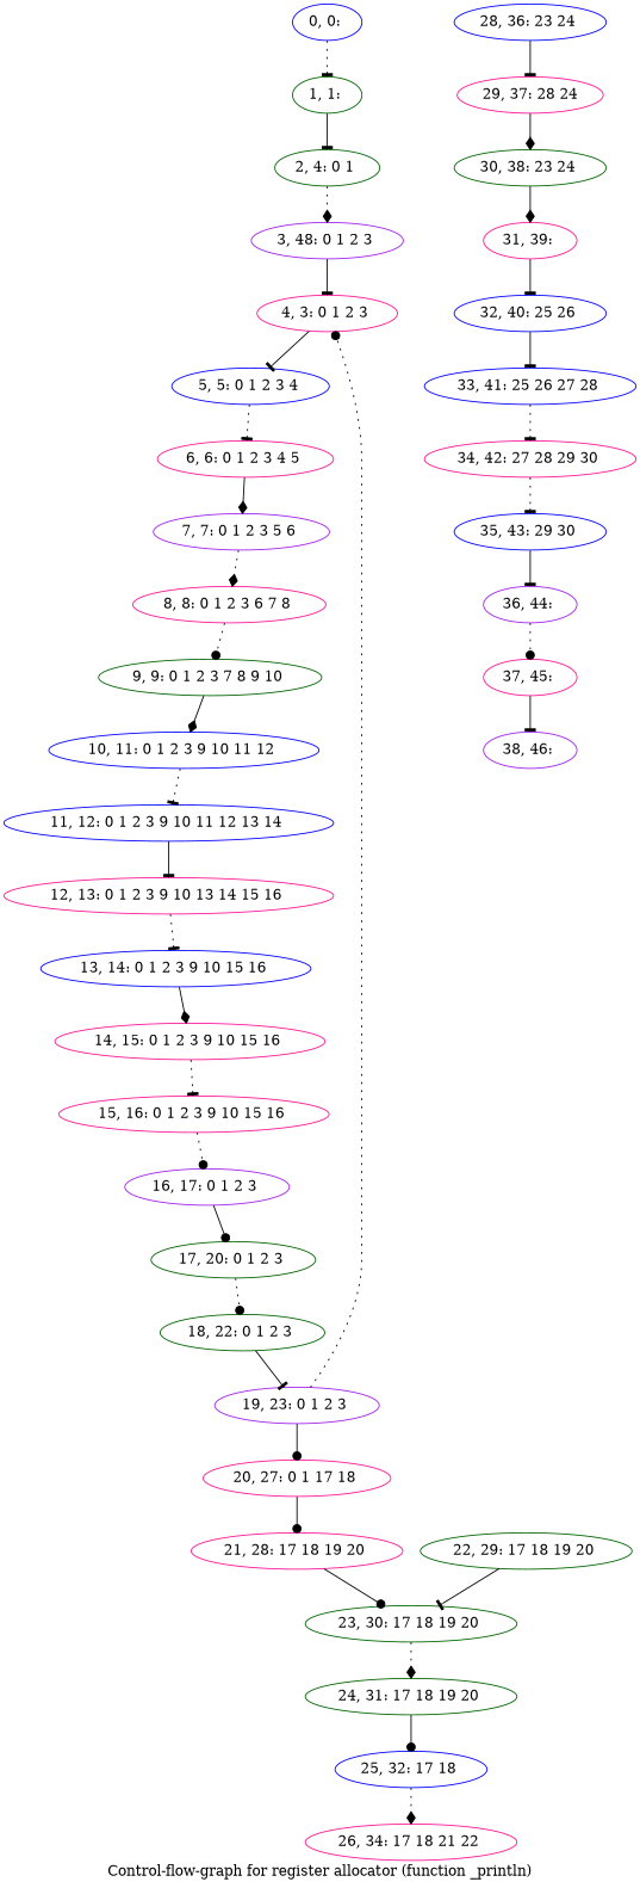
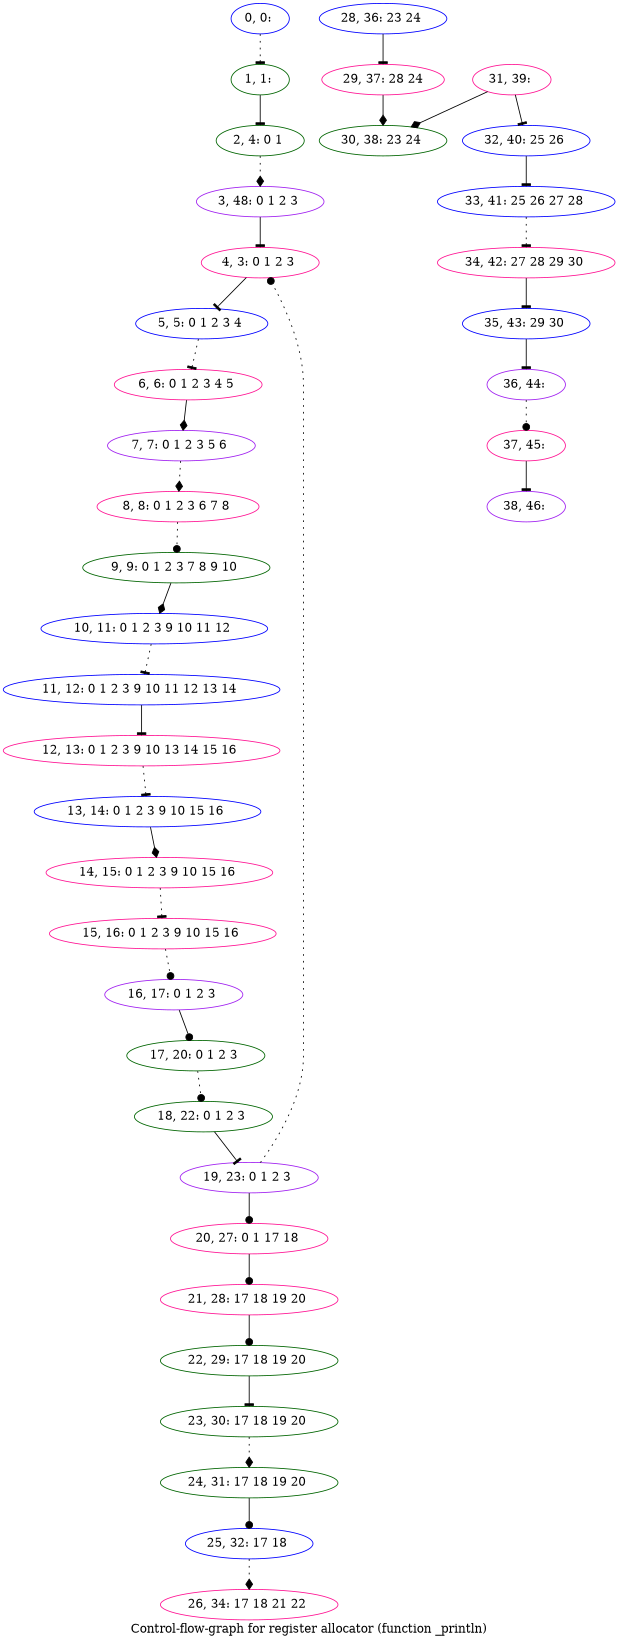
  digraph {
    label="Control-flow-graph for register allocator (function _println)"
    node [color=deeppink]
    edge [arrowhead=tee style=solid]
    n1 [color=blue label="0, 0: "]
    n2 [color=darkgreen label="1, 1: "]
    n3 [color=darkgreen label="2, 4: 0 1 "]
    n4 [color=purple label="3, 48: 0 1 2 3 "]
    n5 [label="4, 3: 0 1 2 3 "]
    n6 [color=blue label="5, 5: 0 1 2 3 4 "]
    n7 [label="6, 6: 0 1 2 3 4 5 "]
    n8 [color=purple label="7, 7: 0 1 2 3 5 6 "]
    n9 [label="8, 8: 0 1 2 3 6 7 8 "]
    n10 [color=darkgreen label="9, 9: 0 1 2 3 7 8 9 10 "]
    n11 [color=blue label="10, 11: 0 1 2 3 9 10 11 12 "]
    n12 [color=blue label="11, 12: 0 1 2 3 9 10 11 12 13 14 "]
    n13 [label="12, 13: 0 1 2 3 9 10 13 14 15 16 "]
    n14 [color=blue label="13, 14: 0 1 2 3 9 10 15 16 "]
    n15 [label="14, 15: 0 1 2 3 9 10 15 16 "]
    n16 [label="15, 16: 0 1 2 3 9 10 15 16 "]
    n17 [color=purple label="16, 17: 0 1 2 3 "]
    n18 [color=darkgreen label="17, 20: 0 1 2 3 "]
    n19 [color=darkgreen label="18, 22: 0 1 2 3 "]
    n20 [color=purple label="19, 23: 0 1 2 3 "]
    n21 [label="20, 27: 0 1 17 18 "]
    n22 [label="21, 28: 17 18 19 20 "]
    n23 [color=darkgreen label="22, 29: 17 18 19 20 "]
    n24 [color=darkgreen label="23, 30: 17 18 19 20 "]
    n25 [color=darkgreen label="24, 31: 17 18 19 20 "]
    n26 [color=blue label="25, 32: 17 18 "]
    n27 [label="26, 34: 17 18 21 22 "]
    n28 [color=blue label="28, 36: 23 24 "]
    n29 [label="29, 37: 28 24"]
    n30 [color=darkgreen label="30, 38: 23 24 "]
    n31 [label="31, 39: "]
    n32 [color=blue label="32, 40: 25 26 "]
    n33 [color=blue label="33, 41: 25 26 27 28 "]
    n34 [label="34, 42: 27 28 29 30 "]
    n35 [color=blue label="35, 43: 29 30 "]
    n36 [color=purple label="36, 44: "]
    n37 [label="37, 45: "]
    n38 [color=purple label="38, 46: "]
    n1 -> n2 [style=dotted]
    n2 -> n3
    n3 -> n4 [arrowhead=diamond style=dotted]
    n4 -> n5
    n5 -> n6
    n6 -> n7 [style=dotted]
    n7 -> n8 [arrowhead=diamond]
    n8 -> n9 [arrowhead=diamond style=dotted]
    n9 -> n10 [arrowhead=dot style=dotted]
    n10 -> n11 [arrowhead=diamond]
    n11 -> n12 [style=dotted]
    n12 -> n13
    n13 -> n14 [style=dotted]
    n14 -> n15 [arrowhead=diamond]
    n15 -> n16 [style=dotted]
    n16 -> n17 [arrowhead=dot style=dotted]
    n17 -> n18 [arrowhead=dot]
    n18 -> n19 [arrowhead=dot style=dotted]
    n19 -> n20
    n20 -> n5 [arrowhead=dot style=dotted]
    n20 -> n21 [arrowhead=dot]
    n21 -> n22 [arrowhead=dot]
-   n22 -> n24 [arrowhead=dot]
+   n22 -> n23 [arrowhead=dot]
    n23 -> n24
    n24 -> n25 [arrowhead=diamond style=dotted]
    n25 -> n26 [arrowhead=dot]
    n26 -> n27 [arrowhead=diamond style=dotted]
    n28 -> n29
    n29 -> n30 [arrowhead=diamond]
-   n30 -> n31 [arrowhead=diamond]
+   n31 -> n30 [arrowhead=diamond]
    n31 -> n32
    n32 -> n33
    n33 -> n34 [style=dotted]
-   n34 -> n35 [style=dotted]
+   n34 -> n35
    n35 -> n36
    n36 -> n37 [arrowhead=dot style=dotted]
    n37 -> n38
  }
